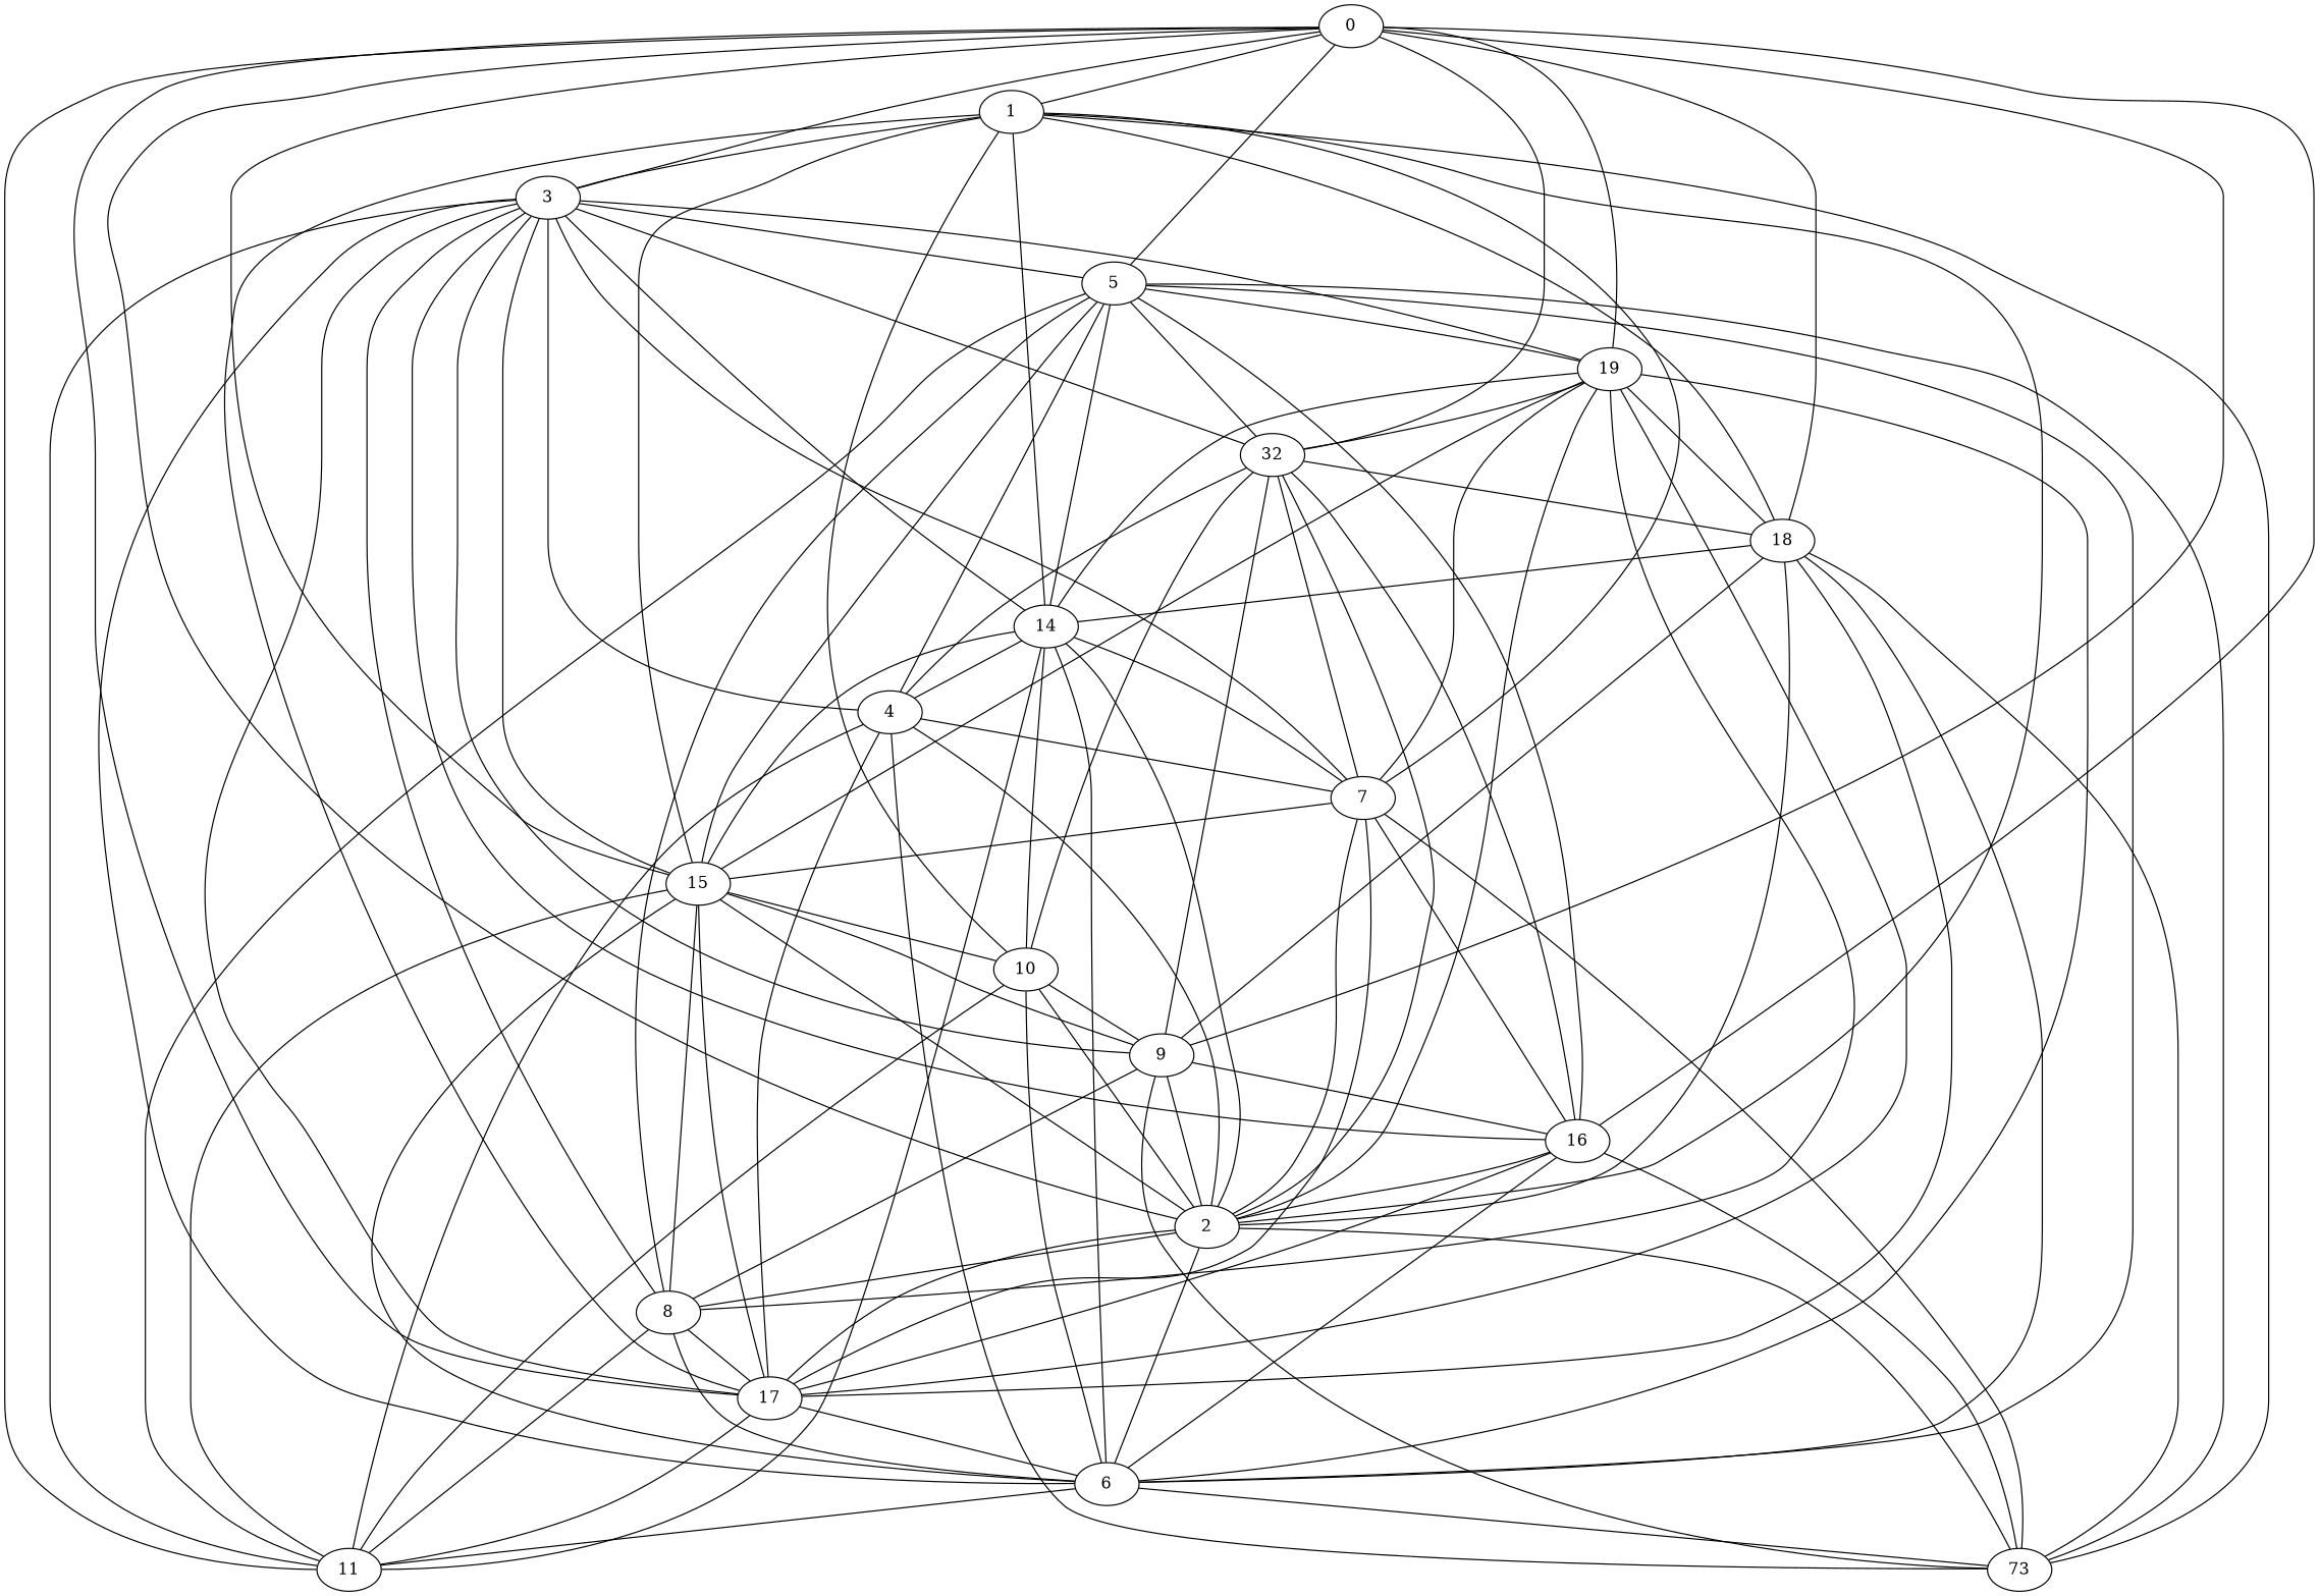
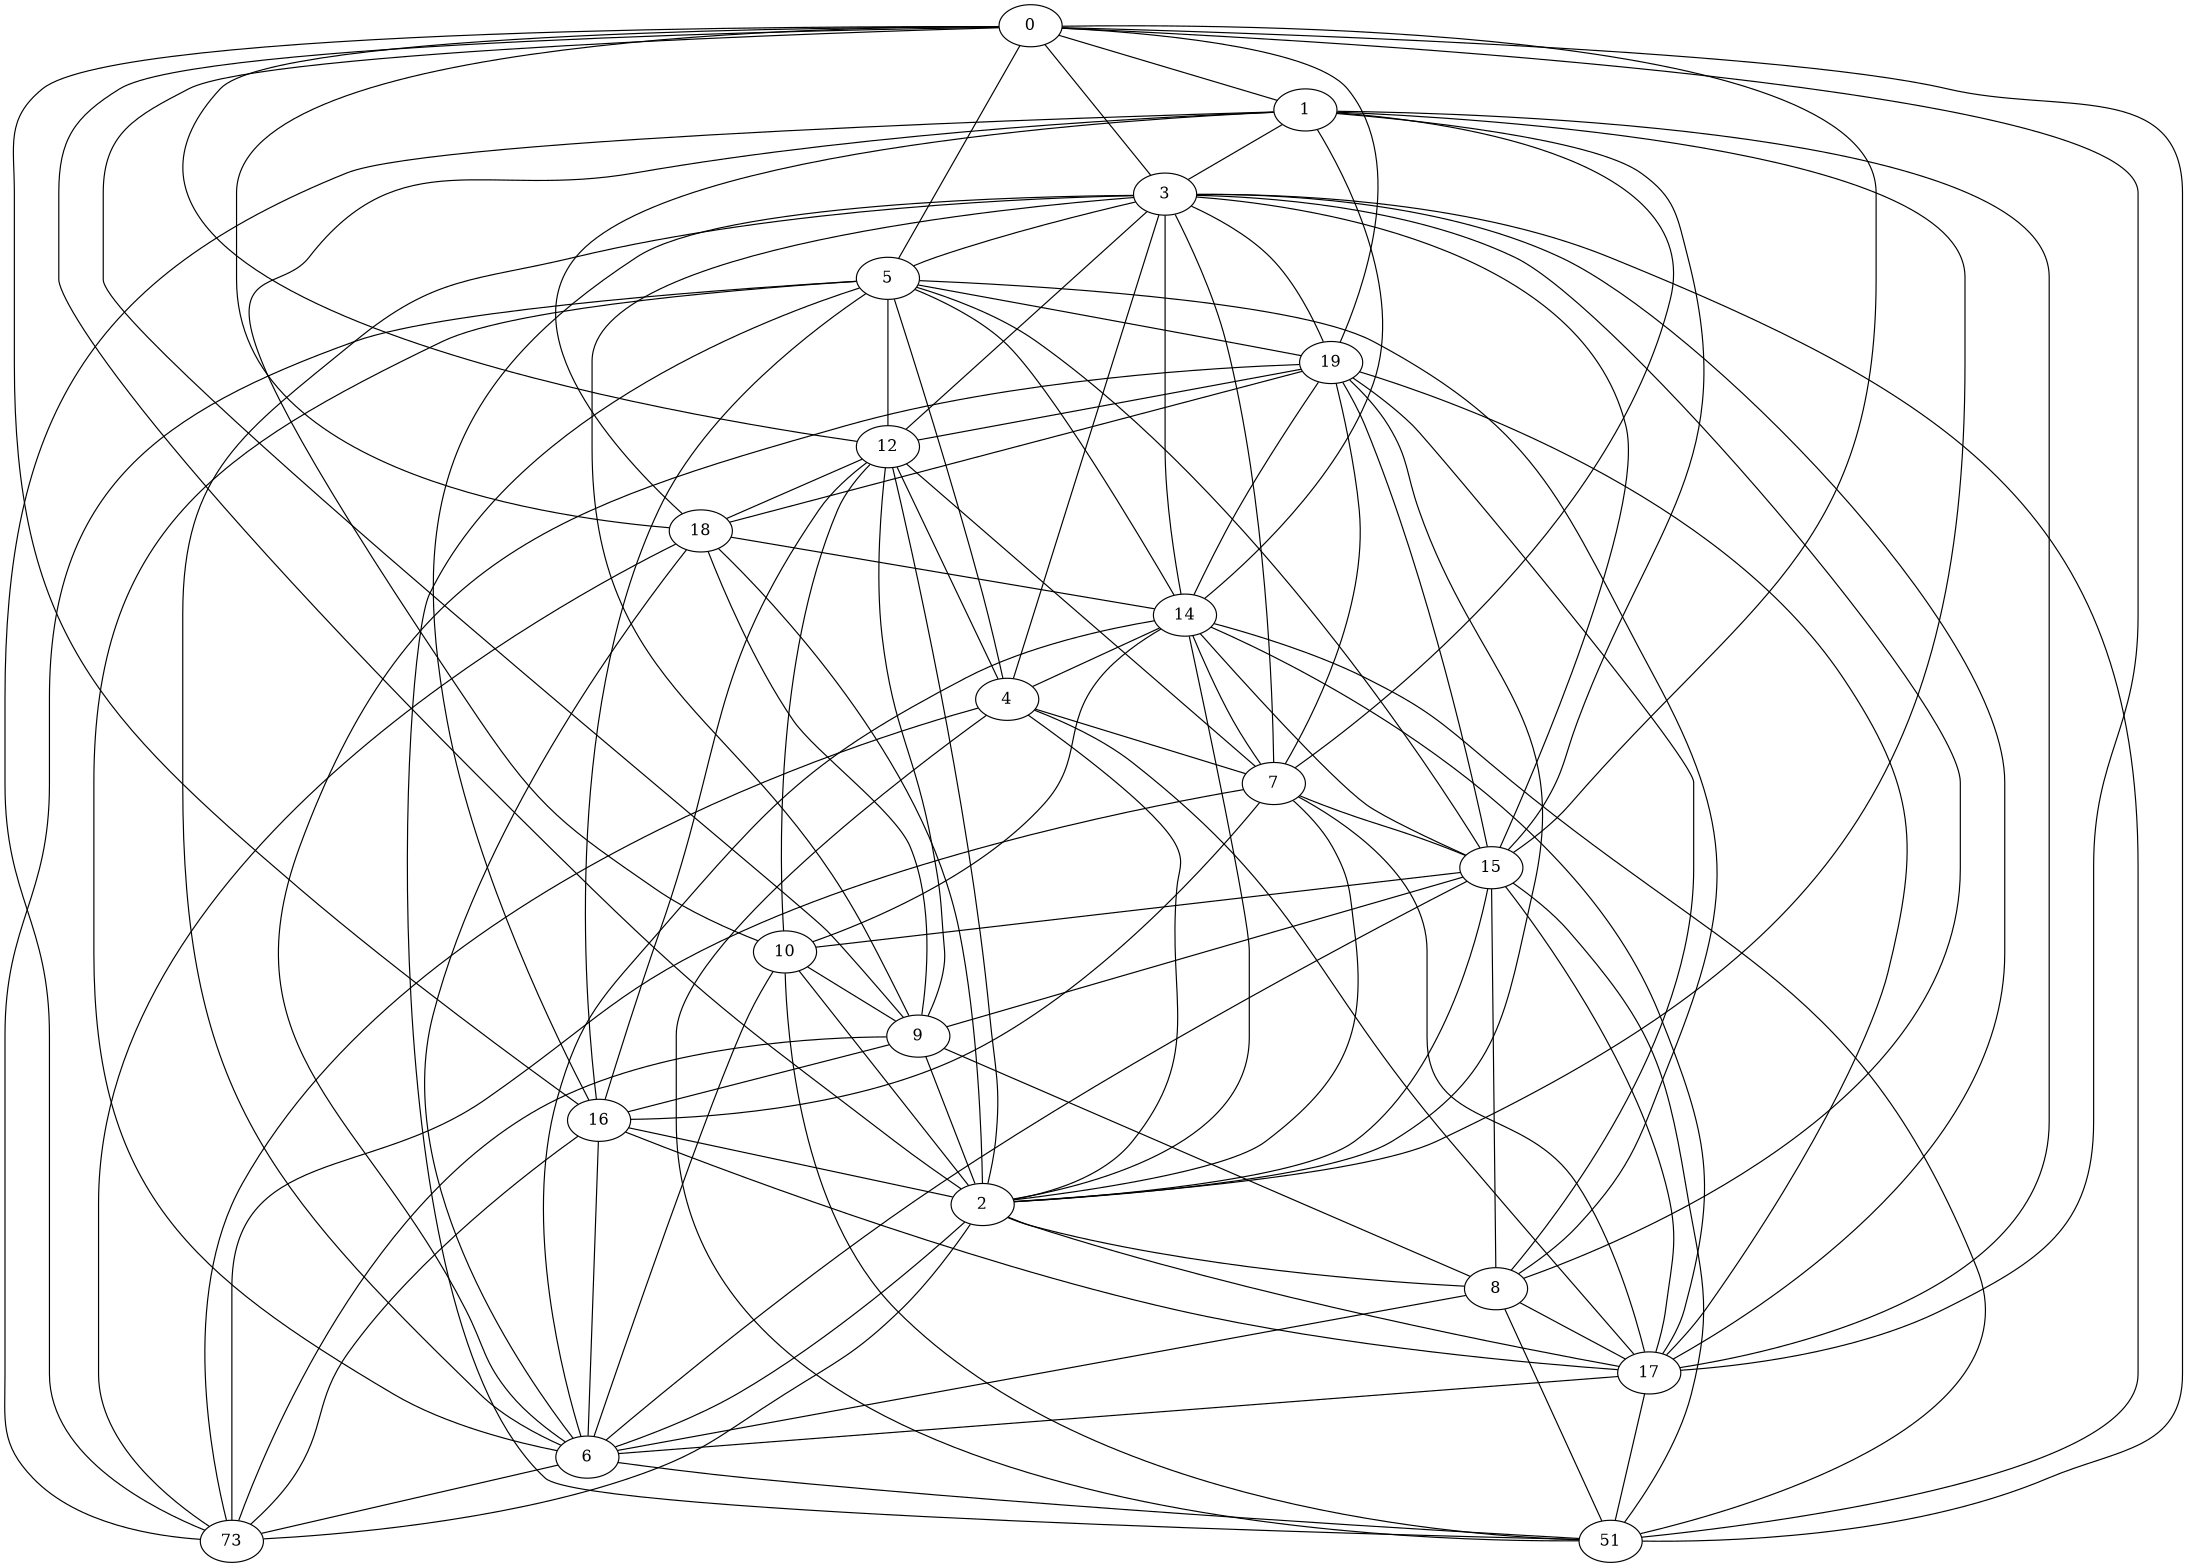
  graph {
    0
    1
    3
    5
    15
    2
    n7 [label=73]
    7
-   11
+   11 [label=51]
    14
    19
    6
    16
    8
    9
    10
    4
    17
    18
-   12 [label=32]
+   12
    0 -- 1
    0 -- 3
    0 -- 5
    0 -- 15
    1 -- 3
    1 -- 2
    1 -- n7
    3 -- 5
    3 -- 7
    3 -- 11
    3 -- 14
    5 -- 19
    5 -- 6
    5 -- 16
    15 -- 1
    15 -- 3
    15 -- 5
    15 -- 11
    15 -- 14
    15 -- 6
    15 -- 8
    15 -- 9
    15 -- 10
    2 -- 0
    2 -- 15
    2 -- n7
    2 -- 7
    2 -- 19
    2 -- 8
    2 -- 4
    n7 -- 5
    n7 -- 4
    7 -- 1
    7 -- 15
    7 -- n7
    7 -- 19
    11 -- 0
    11 -- 5
    11 -- 14
    11 -- 4
    14 -- 1
    14 -- 5
    14 -- 2
    14 -- 7
    14 -- 6
    14 -- 4
    19 -- 0
    19 -- 3
    19 -- 15
    19 -- 14
    19 -- 18
    19 -- 12
    6 -- 3
    6 -- 2
    6 -- n7
    6 -- 11
    6 -- 19
    6 -- 16
    6 -- 8
    6 -- 18
    16 -- 0
    16 -- 3
    16 -- 2
    16 -- n7
    16 -- 7
    8 -- 3
    8 -- 5
    8 -- 11
    8 -- 19
    8 -- 9
    8 -- 17
    9 -- 0
    9 -- 3
    9 -- 2
    9 -- n7
    9 -- 16
    9 -- 18
    10 -- 1
    10 -- 2
    10 -- 11
    10 -- 14
    10 -- 6
    10 -- 9
    10 -- 12
    4 -- 3
    4 -- 5
    4 -- 7
    17 -- 0
    17 -- 1
    17 -- 3
    17 -- 15
    17 -- 2
    17 -- 7
    17 -- 11
    17 -- 19
    17 -- 6
    17 -- 16
    17 -- 4
-   17 -- 18
+   17 -- 14
    18 -- 0
    18 -- 1
    18 -- 2
    18 -- n7
    18 -- 14
    12 -- 0
    12 -- 3
    12 -- 5
    12 -- 2
    12 -- 7
    12 -- 16
    12 -- 9
    12 -- 4
    12 -- 18
  }
